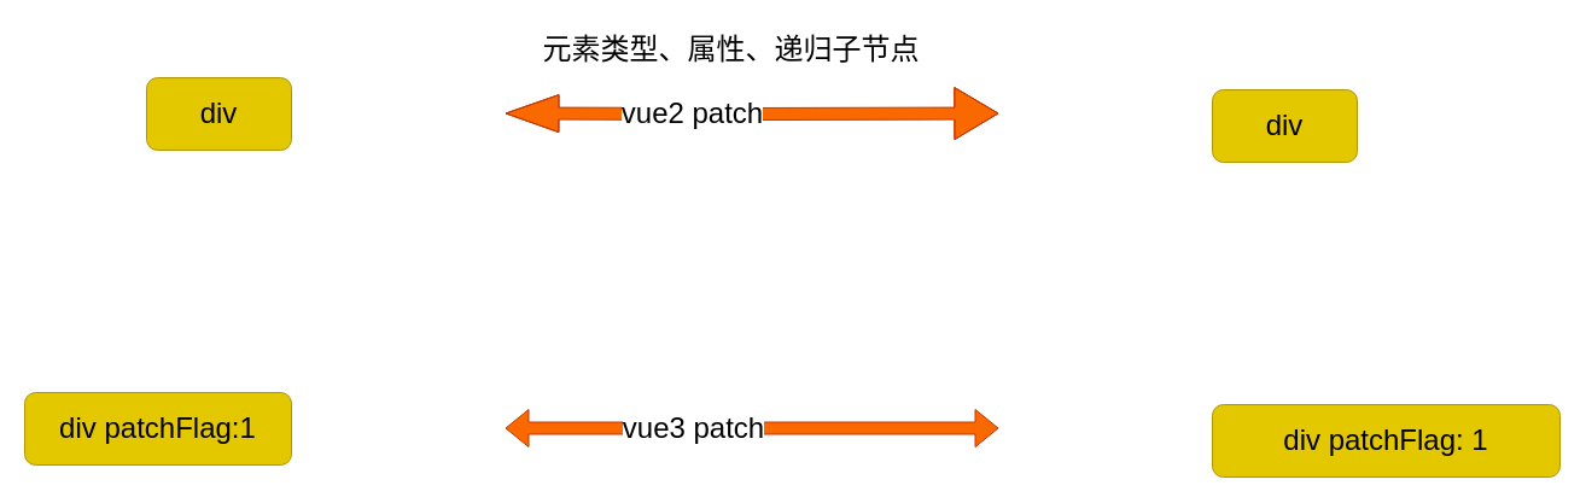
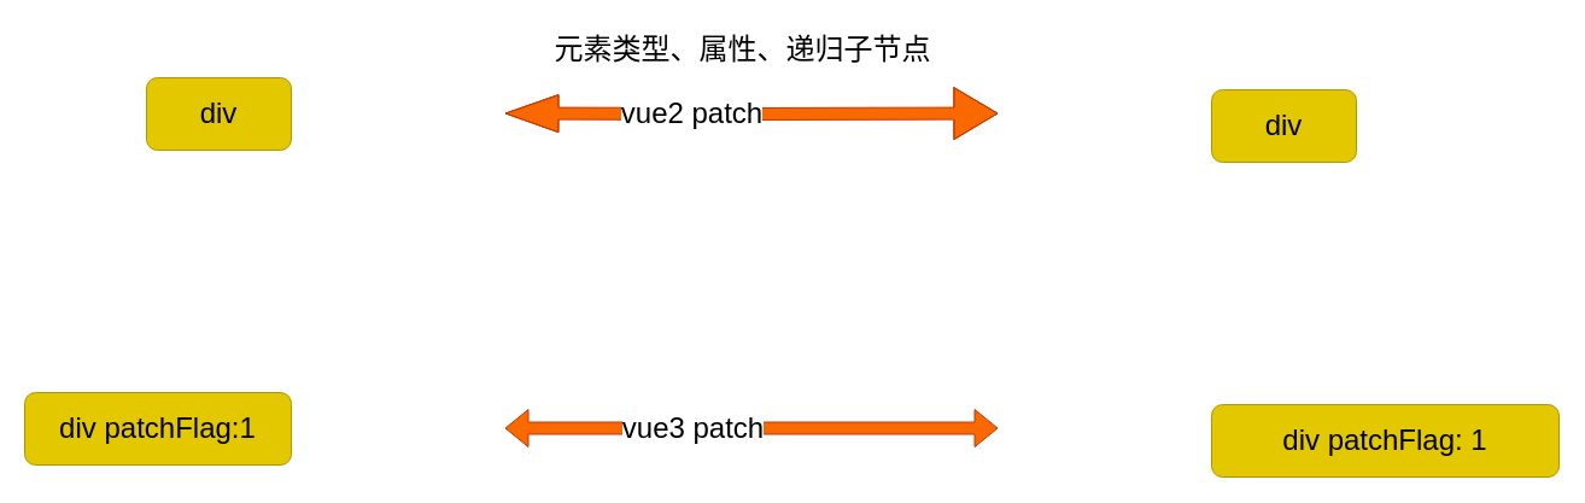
  <mxCell id="0" />
  <mxCell id="1" parent="0" />
  <mxCell id="2" value="div" style="rounded=1;whiteSpace=wrap;html=1;fontSize=24;fillColor=#e3c800;fontColor=#000000;strokeColor=#B09500;" vertex="1" parent="1"><mxGeometry x="121" y="64" width="120" height="60" as="geometry" /></mxCell>
  <mxCell id="3" value="div" style="rounded=1;whiteSpace=wrap;html=1;fontSize=24;fillColor=#e3c800;fontColor=#000000;strokeColor=#B09500;" vertex="1" parent="1"><mxGeometry x="1004" y="74" width="120" height="60" as="geometry" /></mxCell>
  <mxCell id="4" value="" style="shape=flexArrow;endArrow=classic;startArrow=classic;html=1;startWidth=20;startSize=14.33;endWidth=32;endSize=11.71;fontSize=24;fillColor=#fa6800;strokeColor=#C73500;" edge="1" parent="1"><mxGeometry width="100" height="100" relative="1" as="geometry"><mxPoint x="418" y="93.5" as="sourcePoint" /><mxPoint x="827" y="93.5" as="targetPoint" /><Array as="points"><mxPoint x="618" y="94" /></Array></mxGeometry></mxCell>
  <mxCell id="5" value="vue2 patch" style="edgeLabel;html=1;align=center;verticalAlign=middle;resizable=0;points=[];fontSize=24;rounded=1;" vertex="1" connectable="0" parent="4"><mxGeometry x="-0.244" y="-3" relative="1" as="geometry"><mxPoint y="-3" as="offset" /></mxGeometry></mxCell>
  <mxCell id="6" value="div patchFlag:1" style="rounded=1;whiteSpace=wrap;html=1;fontSize=24;fillColor=#e3c800;fontColor=#000000;strokeColor=#B09500;" vertex="1" parent="1"><mxGeometry x="20" y="325" width="221" height="60" as="geometry" /></mxCell>
  <mxCell id="7" value="div patchFlag: 1" style="rounded=1;whiteSpace=wrap;html=1;fontSize=24;fillColor=#e3c800;fontColor=#000000;strokeColor=#B09500;" vertex="1" parent="1"><mxGeometry x="1004" y="335" width="288" height="60" as="geometry" /></mxCell>
  <mxCell id="8" value="" style="shape=flexArrow;endArrow=classic;startArrow=classic;html=1;fontSize=24;fillColor=#fa6800;strokeColor=#C73500;" edge="1" parent="1"><mxGeometry width="100" height="100" relative="1" as="geometry"><mxPoint x="418" y="354.5" as="sourcePoint" /><mxPoint x="827" y="354.5" as="targetPoint" /></mxGeometry></mxCell>
  <mxCell id="9" value="vue3 patch" style="edgeLabel;html=1;align=center;verticalAlign=middle;resizable=0;points=[];fontSize=24;rounded=1;" vertex="1" connectable="0" parent="8"><mxGeometry x="-0.244" relative="1" as="geometry"><mxPoint as="offset" /></mxGeometry></mxCell>
- <mxCell id="10" value="元素类型、属性、递归子节点" style="text;html=1;align=center;verticalAlign=middle;resizable=0;points=[];autosize=1;strokeColor=none;fillColor=none;fontSize=24;rounded=1;" vertex="1" parent="1"><mxGeometry x="440" y="20" width="330" height="41" as="geometry" /></mxCell>
+ <mxCell id="10" value="元素类型、属性、递归子节点" style="text;html=1;align=center;verticalAlign=middle;resizable=0;points=[];autosize=1;strokeColor=none;fillColor=none;fontSize=24;rounded=1;" vertex="1" parent="1"><mxGeometry x="450" y="20" width="330" height="41" as="geometry" /></mxCell>
